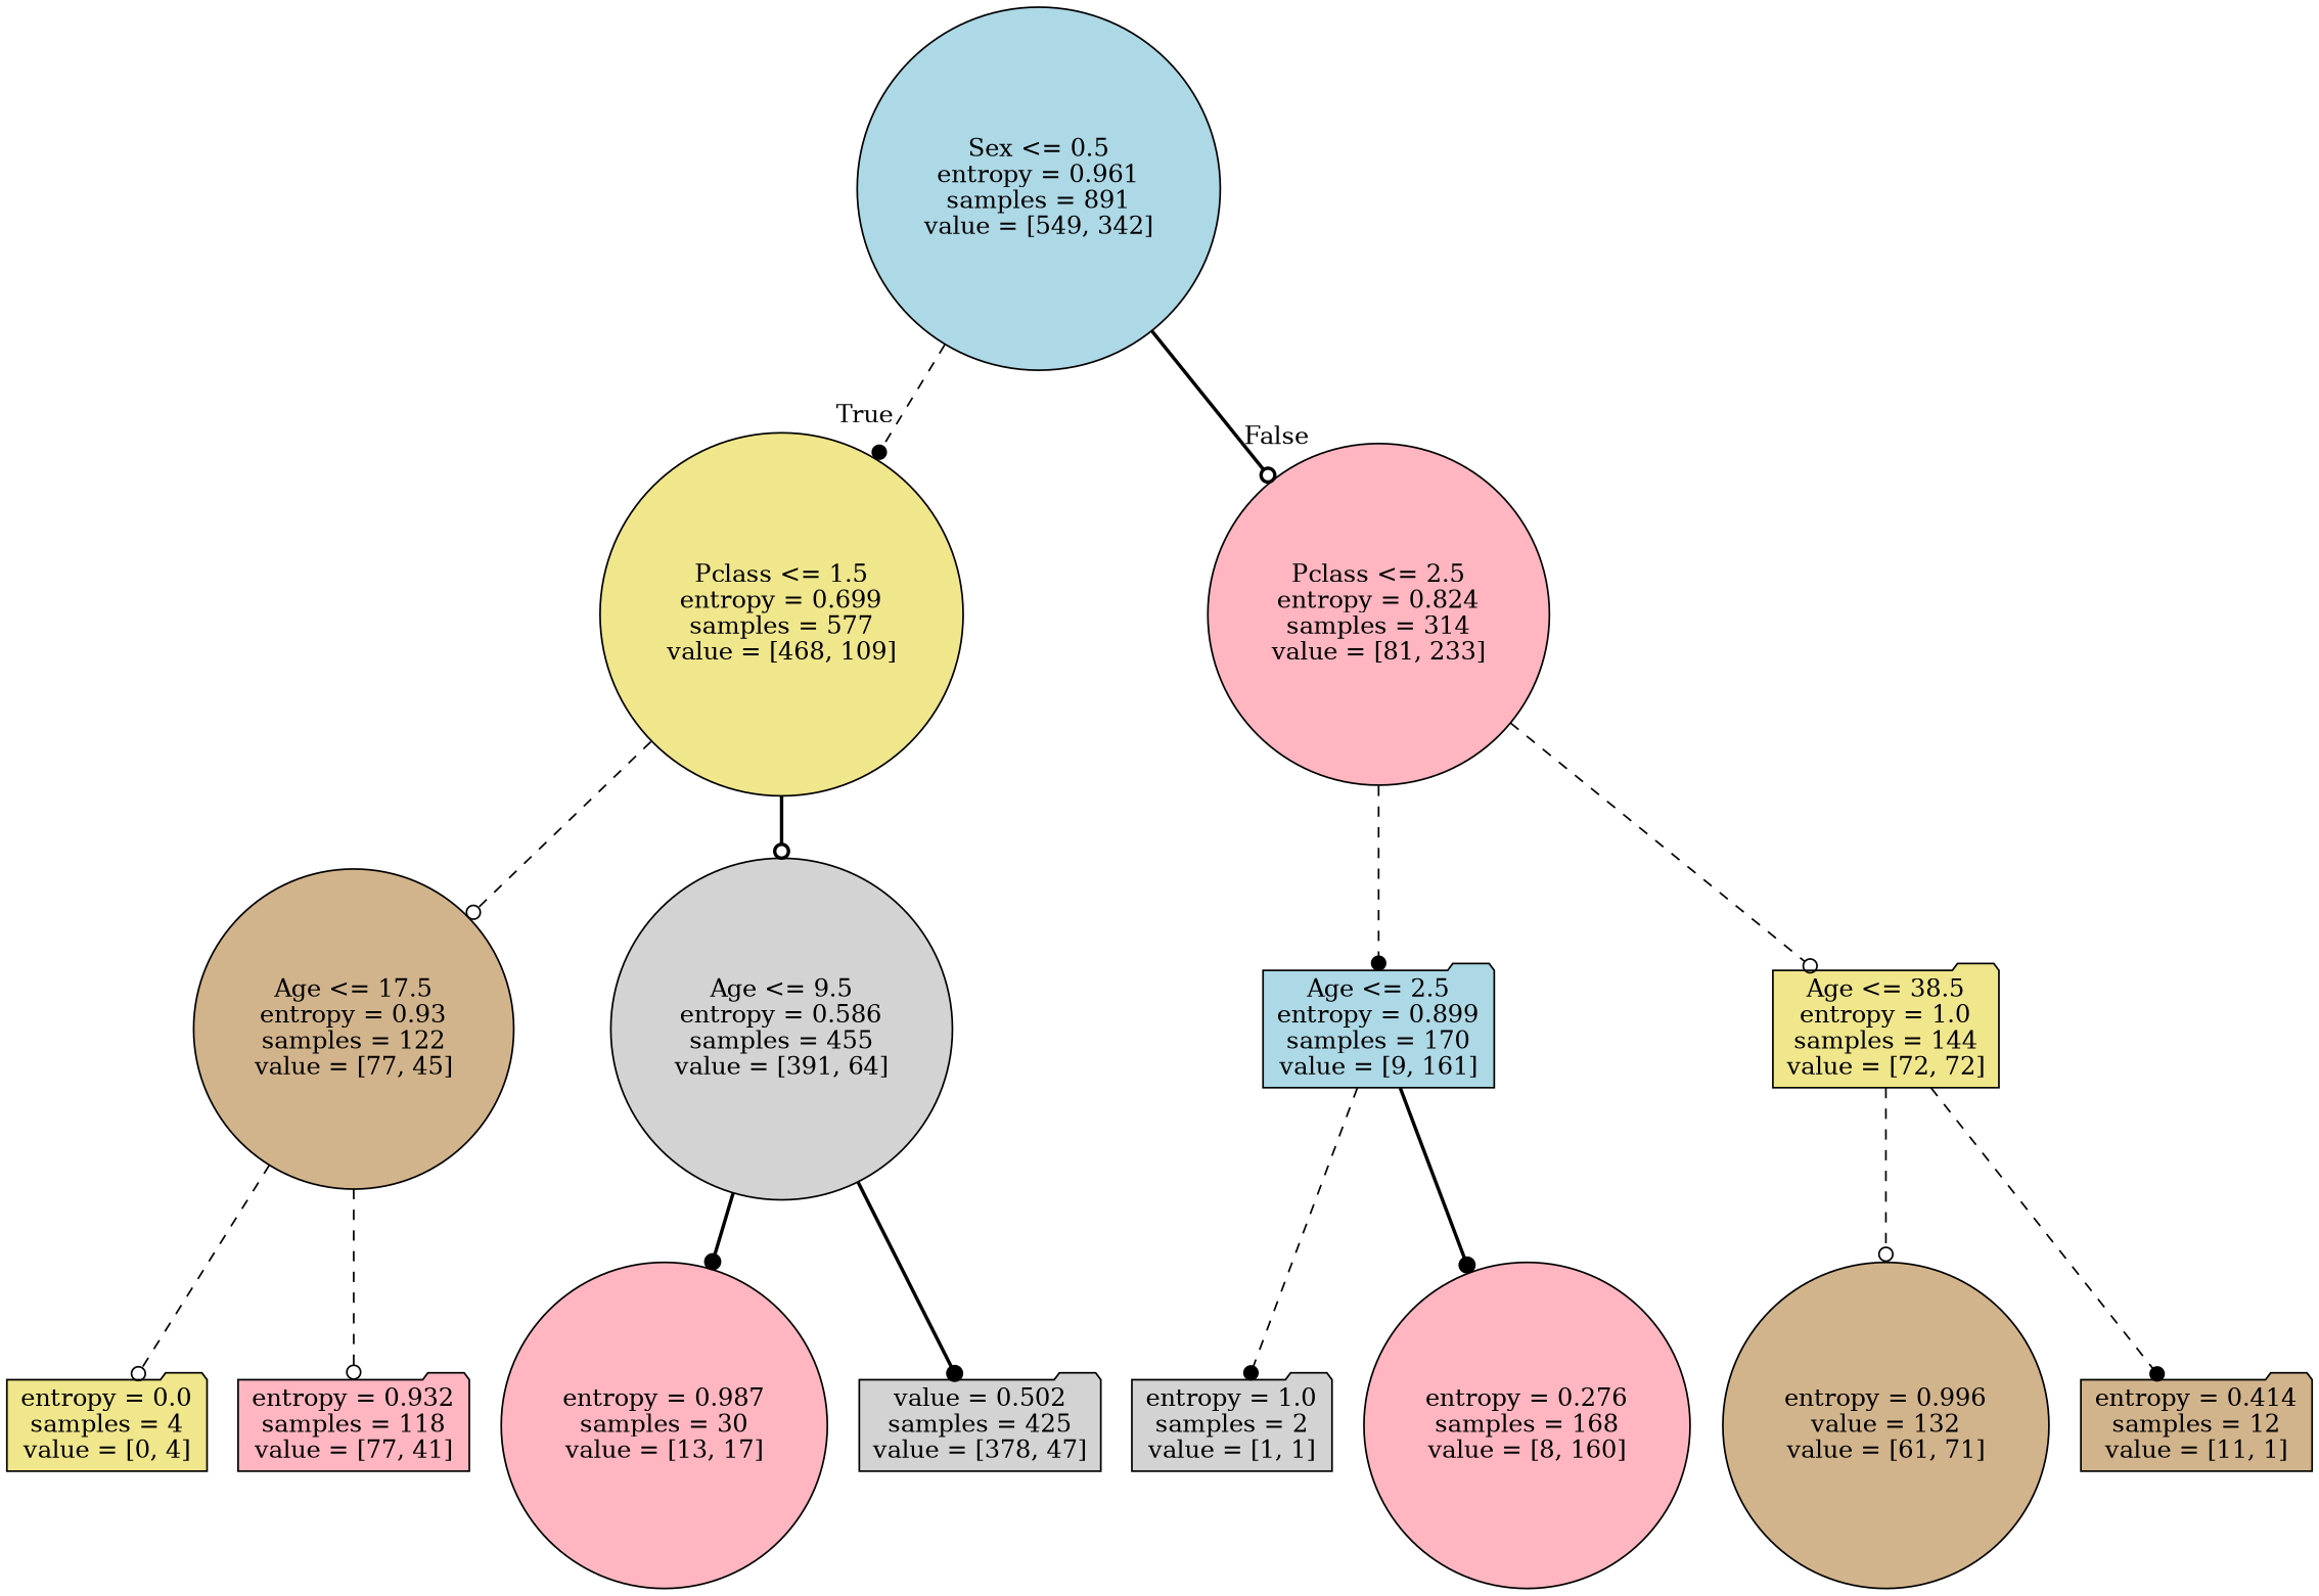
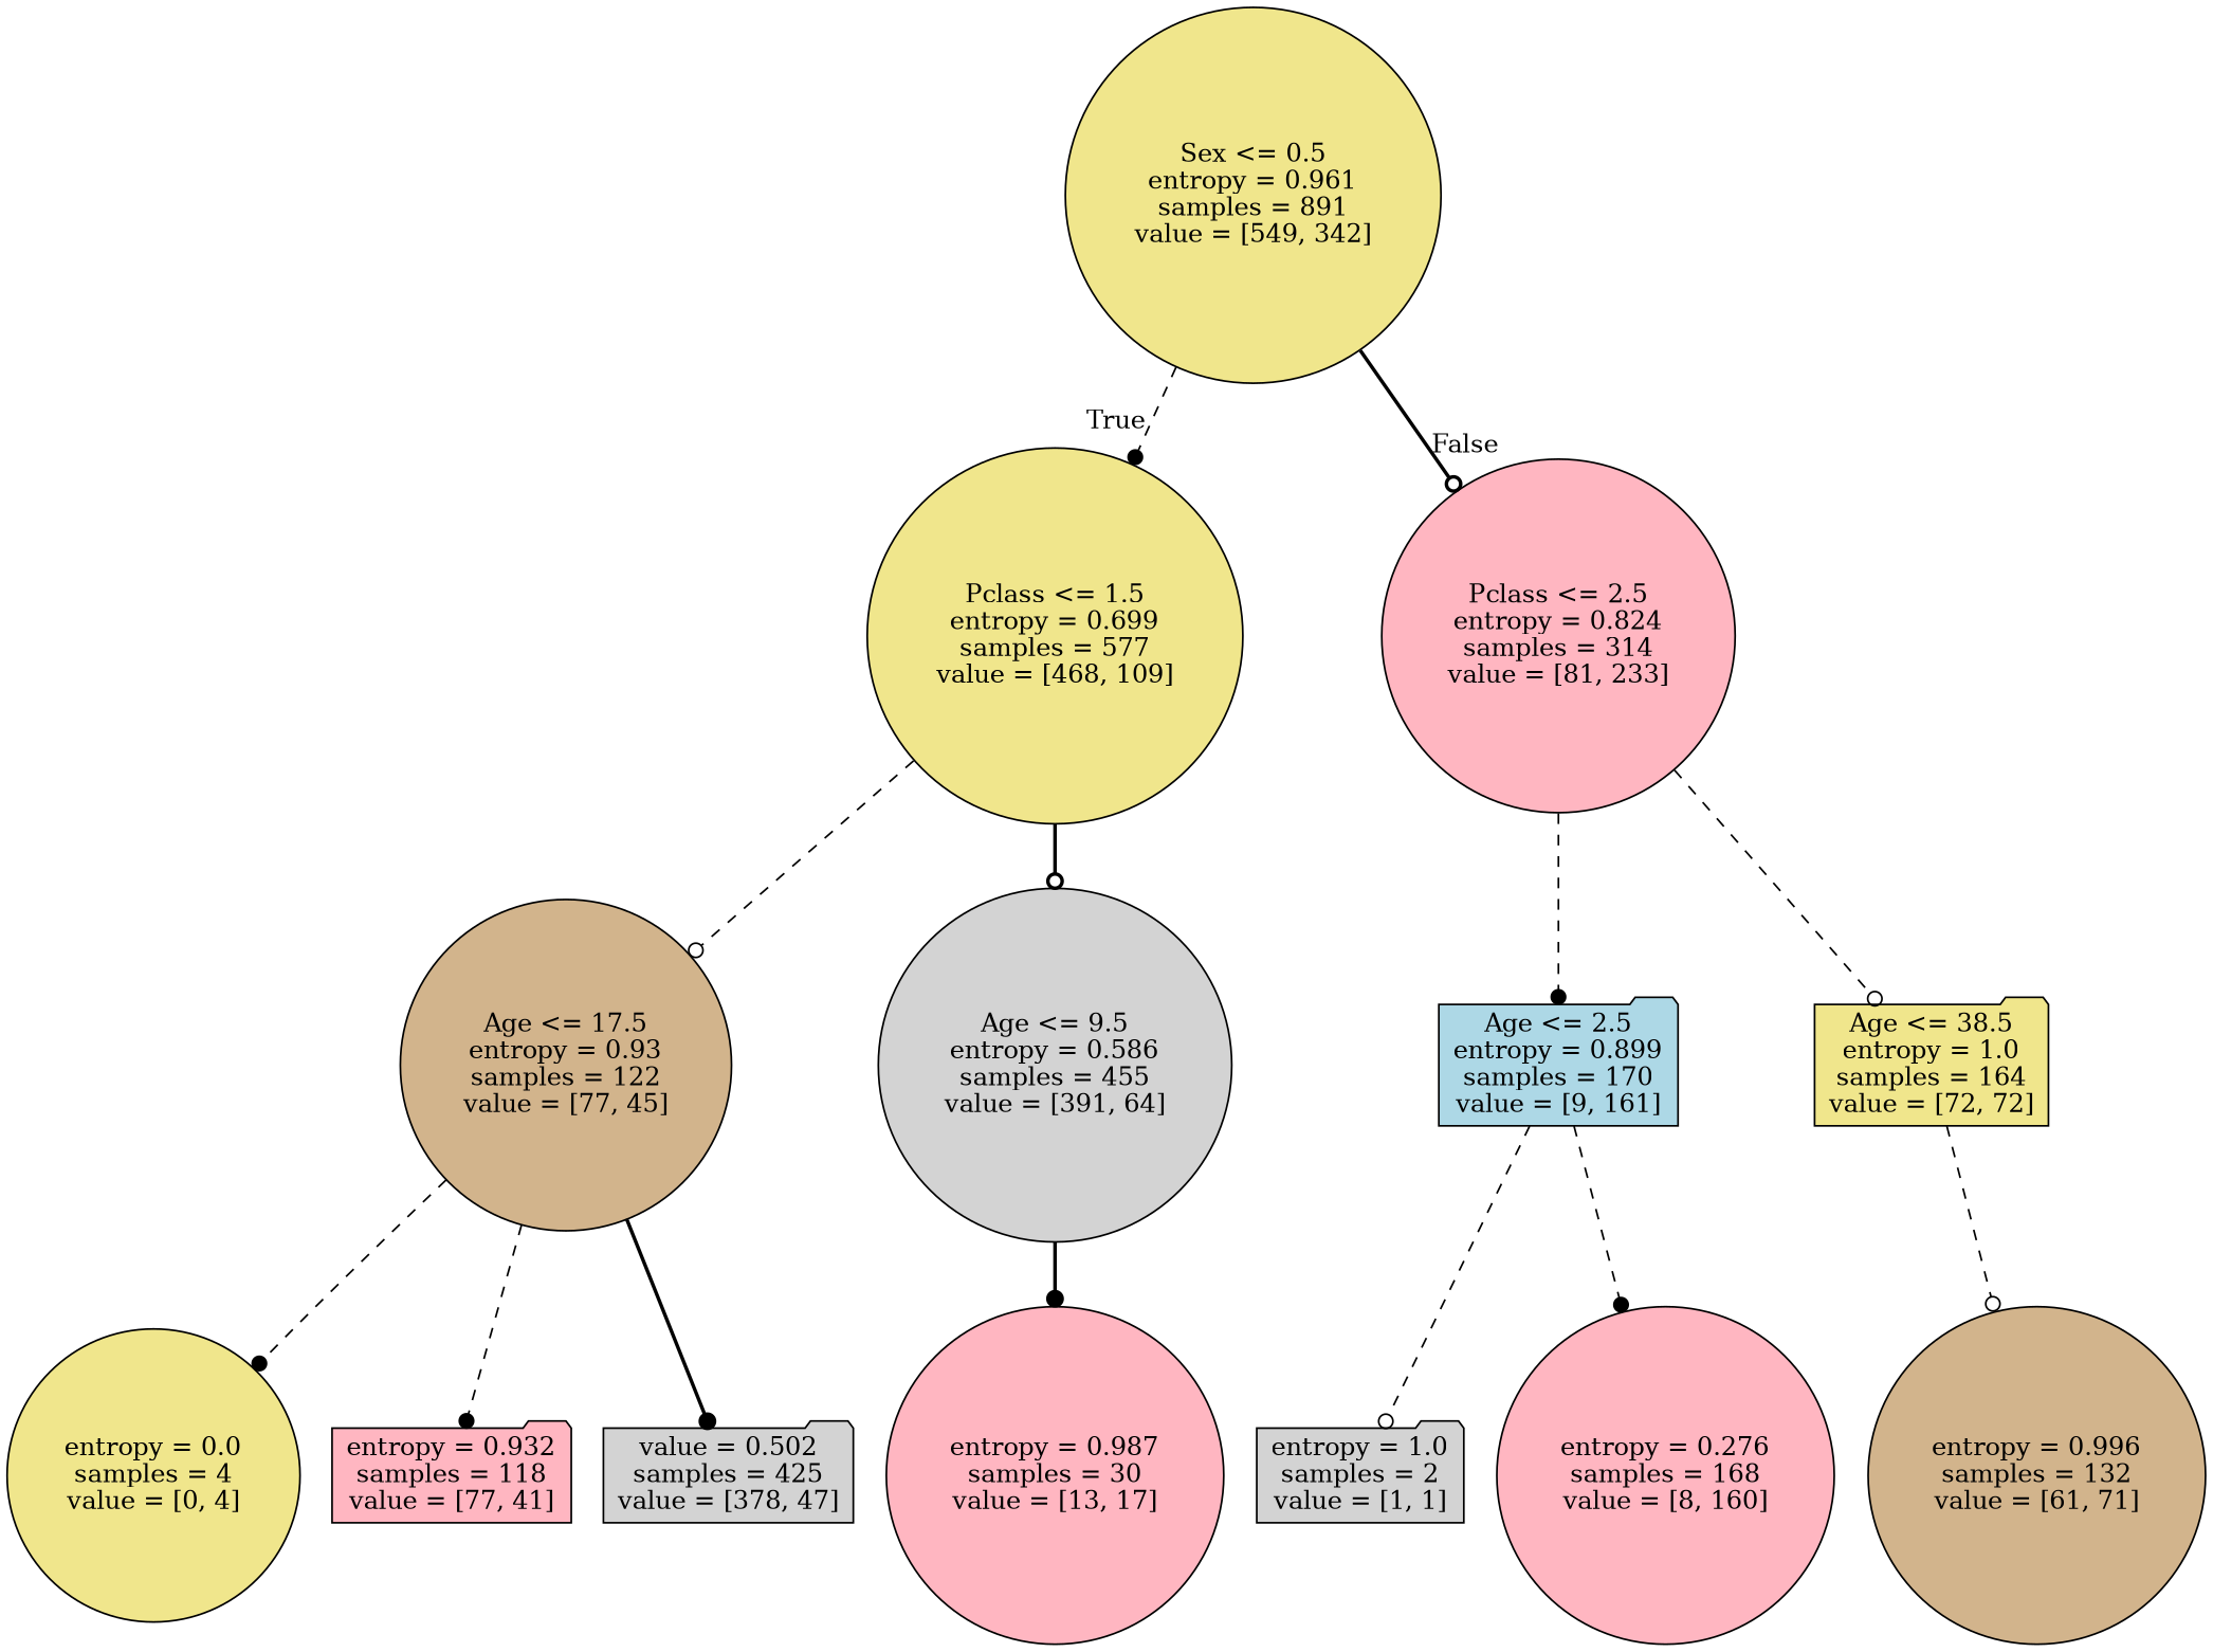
  digraph {
    node [fillcolor=lightpink shape=circle style=filled]
    edge [arrowhead=dot style=dashed]
-   n1 [fillcolor=lightblue label="Sex <= 0.5\nentropy = 0.961\nsamples = 891\nvalue = [549, 342]"]
+   n1 [fillcolor=khaki label="Sex <= 0.5\nentropy = 0.961\nsamples = 891\nvalue = [549, 342]"]
    n2 [fillcolor=khaki label="Pclass <= 1.5\nentropy = 0.699\nsamples = 577\nvalue = [468, 109]"]
    n3 [label="Pclass <= 2.5\nentropy = 0.824\nsamples = 314\nvalue = [81, 233]"]
    n4 [fillcolor=tan label="Age <= 17.5\nentropy = 0.93\nsamples = 122\nvalue = [77, 45]"]
    n5 [fillcolor=lightgrey label="Age <= 9.5\nentropy = 0.586\nsamples = 455\nvalue = [391, 64]"]
    n6 [fillcolor=lightblue label="Age <= 2.5\nentropy = 0.899\nsamples = 170\nvalue = [9, 161]" shape=folder]
-   n7 [fillcolor=khaki label="Age <= 38.5\nentropy = 1.0\nsamples = 144\nvalue = [72, 72]" shape=folder]
-   n8 [fillcolor=khaki label="entropy = 0.0\nsamples = 4\nvalue = [0, 4]" shape=folder]
+   n7 [fillcolor=khaki label="Age <= 38.5\nentropy = 1.0\nsamples = 164\nvalue = [72, 72]" shape=folder]
+   n8 [fillcolor=khaki label="entropy = 0.0\nsamples = 4\nvalue = [0, 4]"]
    n9 [label="entropy = 0.932\nsamples = 118\nvalue = [77, 41]" shape=folder]
    n10 [label="entropy = 0.987\nsamples = 30\nvalue = [13, 17]"]
    n11 [fillcolor=lightgrey label="value = 0.502\nsamples = 425\nvalue = [378, 47]" shape=folder]
    n12 [fillcolor=lightgrey label="entropy = 1.0\nsamples = 2\nvalue = [1, 1]" shape=folder]
    n13 [label="entropy = 0.276\nsamples = 168\nvalue = [8, 160]"]
-   n14 [fillcolor=tan label="entropy = 0.996\nvalue = 132\nvalue = [61, 71]"]
-   n15 [fillcolor=tan label="entropy = 0.414\nsamples = 12\nvalue = [11, 1]" shape=folder]
+   n14 [fillcolor=tan label="entropy = 0.996\nsamples = 132\nvalue = [61, 71]"]
    n1 -> n2 [headlabel=True labelangle=45 labeldistance=2.5]
    n1 -> n3 [arrowhead=odot headlabel=False labelangle=-45 labeldistance=2.5 style=bold]
    n2 -> n4 [arrowhead=odot]
    n2 -> n5 [arrowhead=odot style=bold]
    n3 -> n6
    n3 -> n7 [arrowhead=odot]
-   n4 -> n8 [arrowhead=odot]
-   n4 -> n9 [arrowhead=odot]
+   n4 -> n8
+   n4 -> n9
    n5 -> n10 [style=bold]
-   n5 -> n11 [style=bold]
-   n6 -> n12
-   n6 -> n13 [style=bold]
+   n4 -> n11 [style=bold]
+   n6 -> n12 [arrowhead=odot]
+   n6 -> n13
    n7 -> n14 [arrowhead=odot]
-   n7 -> n15
  }
